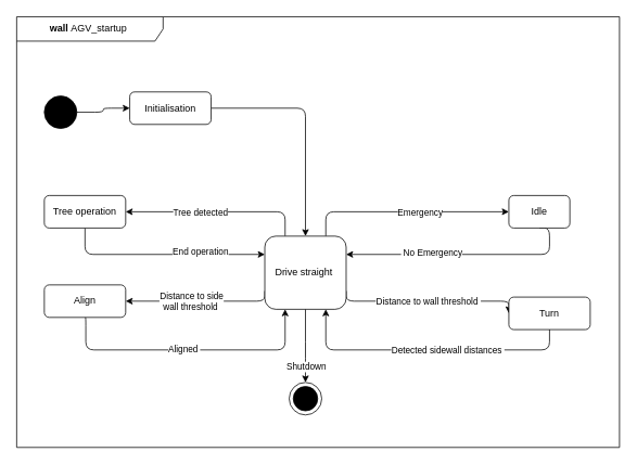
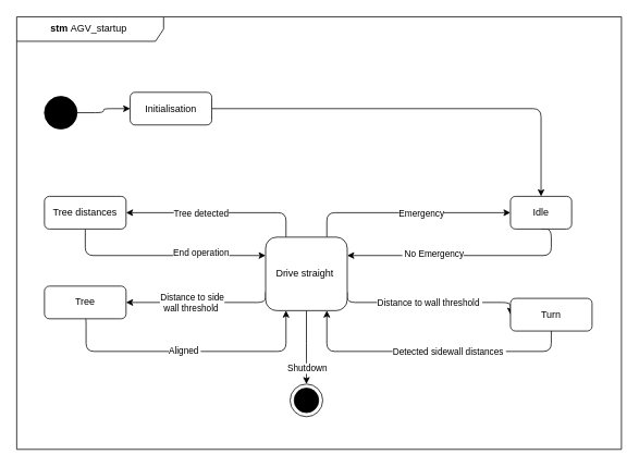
  <mxCell id="0" />
  <mxCell id="1" parent="0" />
- <mxCell id="2" value="&lt;div style=&quot;text-align: left&quot;&gt;&lt;b&gt;wall&lt;/b&gt;&lt;span&gt;&amp;nbsp;AGV_startup&amp;nbsp;&lt;/span&gt;&lt;/div&gt;" style="shape=umlFrame;whiteSpace=wrap;html=1;rounded=1;fontColor=#000000;fillColor=#FFFFFF;width=180;height=30;" parent="1" vertex="1"><mxGeometry x="20" y="20" width="741" height="530" as="geometry" /></mxCell>
- <mxCell id="3" style="edgeStyle=orthogonalEdgeStyle;rounded=1;orthogonalLoop=1;jettySize=auto;html=1;exitX=1;exitY=0.5;exitDx=0;exitDy=0;entryX=0.5;entryY=0;entryDx=0;entryDy=0;" parent="1" source="4" target="21" edge="1"><mxGeometry relative="1" as="geometry"><mxPoint x="281" y="137.5" as="targetPoint" /></mxGeometry></mxCell>
+ <mxCell id="2" value="&lt;div style=&quot;text-align: left&quot;&gt;&lt;b&gt;stm&lt;/b&gt;&lt;span&gt;&amp;nbsp;AGV_startup&amp;nbsp;&lt;/span&gt;&lt;/div&gt;" style="shape=umlFrame;whiteSpace=wrap;html=1;rounded=1;fontColor=#000000;fillColor=#FFFFFF;width=180;height=30;" parent="1" vertex="1"><mxGeometry x="20" y="20" width="741" height="530" as="geometry" /></mxCell>
+ <mxCell id="3" style="edgeStyle=orthogonalEdgeStyle;rounded=1;orthogonalLoop=1;jettySize=auto;html=1;exitX=1;exitY=0.5;exitDx=0;exitDy=0;" parent="1" source="4" target="14" edge="1"><mxGeometry relative="1" as="geometry"><mxPoint x="281" y="137.5" as="targetPoint" /></mxGeometry></mxCell>
  <mxCell id="4" value="Initialisation" style="shape=rect;rounded=1;html=1;whiteSpace=wrap;align=center;fontColor=#000000;fillColor=#FFFFFF;" parent="1" vertex="1"><mxGeometry x="159" y="112.5" width="100" height="40" as="geometry" /></mxCell>
  <mxCell id="5" value="" style="edgeStyle=orthogonalEdgeStyle;rounded=1;orthogonalLoop=1;jettySize=auto;html=1;fontColor=#000000;startArrow=none;exitX=0.75;exitY=0;exitDx=0;exitDy=0;entryX=0;entryY=0.5;entryDx=0;entryDy=0;" parent="1" source="21" target="14" edge="1"><mxGeometry relative="1" as="geometry"><Array as="points"><mxPoint x="400" y="260" /></Array><mxPoint x="515" y="280" as="targetPoint" /></mxGeometry></mxCell>
  <mxCell id="6" value="Emergency" style="edgeLabel;html=1;align=center;verticalAlign=middle;resizable=0;points=[];" parent="5" vertex="1" connectable="0"><mxGeometry x="0.441" relative="1" as="geometry"><mxPoint x="-39" as="offset" /></mxGeometry></mxCell>
  <mxCell id="7" style="edgeStyle=orthogonalEdgeStyle;rounded=1;orthogonalLoop=1;jettySize=auto;html=1;exitX=0.5;exitY=1;exitDx=0;exitDy=0;fontColor=#000000;entryX=0.5;entryY=0;entryDx=0;entryDy=0;entryPerimeter=0;" parent="1" source="21" target="9" edge="1"><mxGeometry relative="1" as="geometry"><mxPoint x="465" y="470" as="targetPoint" /><Array as="points"><mxPoint x="375" y="430" /><mxPoint x="375" y="430" /></Array></mxGeometry></mxCell>
  <mxCell id="8" value="Shutdown" style="edgeLabel;html=1;align=center;verticalAlign=middle;resizable=0;points=[];" parent="7" vertex="1" connectable="0"><mxGeometry x="0.028" y="2" relative="1" as="geometry"><mxPoint x="-2" y="24" as="offset" /></mxGeometry></mxCell>
  <mxCell id="9" value="" style="shape=mxgraph.sysml.actFinal;html=1;verticalLabelPosition=bottom;labelBackgroundColor=#ffffff;verticalAlign=top;rounded=1;fontColor=#000000;fillColor=#FFFFFF;" parent="1" vertex="1"><mxGeometry x="355" y="470" width="40" height="40" as="geometry" /></mxCell>
  <mxCell id="10" value="" style="edgeStyle=orthogonalEdgeStyle;rounded=1;orthogonalLoop=1;jettySize=auto;html=1;fontColor=#000000;" parent="1" source="11" target="4" edge="1"><mxGeometry relative="1" as="geometry" /></mxCell>
  <mxCell id="11" value="" style="shape=ellipse;html=1;fillColor=#000000;fontSize=18;fontColor=#ffffff;rounded=1;" parent="1" vertex="1"><mxGeometry x="54" y="117.5" width="40" height="40" as="geometry" /></mxCell>
  <mxCell id="12" style="rounded=1;orthogonalLoop=1;jettySize=auto;html=1;exitX=0.5;exitY=1;exitDx=0;exitDy=0;edgeStyle=orthogonalEdgeStyle;entryX=1;entryY=0.25;entryDx=0;entryDy=0;" parent="1" source="14" target="21" edge="1"><mxGeometry relative="1" as="geometry"><mxPoint x="465" y="330" as="targetPoint" /><Array as="points"><mxPoint x="675" y="313" /></Array></mxGeometry></mxCell>
  <mxCell id="13" value="&amp;nbsp;No Emergency" style="edgeLabel;html=1;align=center;verticalAlign=middle;resizable=0;points=[];" parent="12" vertex="1" connectable="0"><mxGeometry x="0.391" relative="1" as="geometry"><mxPoint x="14" y="-2" as="offset" /></mxGeometry></mxCell>
  <mxCell id="14" value="Idle" style="shape=rect;rounded=1;html=1;whiteSpace=wrap;align=center;fontColor=#000000;fillColor=#FFFFFF;" parent="1" vertex="1"><mxGeometry x="625" y="240" width="75" height="40" as="geometry" /></mxCell>
  <mxCell id="15" style="edgeStyle=orthogonalEdgeStyle;rounded=1;orthogonalLoop=1;jettySize=auto;html=1;exitX=0;exitY=0.75;exitDx=0;exitDy=0;entryX=1;entryY=0.5;entryDx=0;entryDy=0;" edge="1" parent="1" source="21" target="24"><mxGeometry relative="1" as="geometry"><mxPoint x="265" y="380" as="targetPoint" /><Array as="points"><mxPoint x="325" y="370" /></Array></mxGeometry></mxCell>
  <mxCell id="16" value="Distance to side&lt;br&gt;wall threshold&amp;nbsp;" style="edgeLabel;html=1;align=center;verticalAlign=middle;resizable=0;points=[];" vertex="1" connectable="0" parent="15"><mxGeometry x="0.46" relative="1" as="geometry"><mxPoint x="31" as="offset" /></mxGeometry></mxCell>
  <mxCell id="17" style="edgeStyle=orthogonalEdgeStyle;rounded=1;orthogonalLoop=1;jettySize=auto;html=1;exitX=0.25;exitY=0;exitDx=0;exitDy=0;entryX=1;entryY=0.5;entryDx=0;entryDy=0;" edge="1" parent="1" source="21" target="30"><mxGeometry relative="1" as="geometry" /></mxCell>
  <mxCell id="18" value="Tree detected" style="edgeLabel;html=1;align=center;verticalAlign=middle;resizable=0;points=[];" vertex="1" connectable="0" parent="17"><mxGeometry x="0.429" y="-1" relative="1" as="geometry"><mxPoint x="26" y="1" as="offset" /></mxGeometry></mxCell>
  <mxCell id="19" style="edgeStyle=orthogonalEdgeStyle;rounded=1;orthogonalLoop=1;jettySize=auto;html=1;exitX=1;exitY=0.75;exitDx=0;exitDy=0;entryX=0;entryY=0.5;entryDx=0;entryDy=0;" edge="1" parent="1" source="21" target="27"><mxGeometry relative="1" as="geometry"><Array as="points"><mxPoint x="425" y="370" /></Array></mxGeometry></mxCell>
  <mxCell id="20" value="Distance to wall threshold&amp;nbsp;" style="edgeLabel;html=1;align=center;verticalAlign=middle;resizable=0;points=[];" vertex="1" connectable="0" parent="19"><mxGeometry x="-0.158" y="1" relative="1" as="geometry"><mxPoint x="17" y="1" as="offset" /></mxGeometry></mxCell>
  <mxCell id="21" value="Drive straight&amp;nbsp;" style="shape=rect;rounded=1;html=1;whiteSpace=wrap;align=center;fontColor=#000000;fillColor=#FFFFFF;" vertex="1" parent="1"><mxGeometry x="325" y="290" width="100" height="90" as="geometry" /></mxCell>
  <mxCell id="22" style="edgeStyle=orthogonalEdgeStyle;rounded=1;orthogonalLoop=1;jettySize=auto;html=1;exitX=0.5;exitY=1;exitDx=0;exitDy=0;entryX=0.25;entryY=1;entryDx=0;entryDy=0;" edge="1" parent="1" source="24" target="21"><mxGeometry relative="1" as="geometry"><Array as="points"><mxPoint x="105" y="390" /><mxPoint x="105" y="430" /><mxPoint x="350" y="430" /></Array></mxGeometry></mxCell>
  <mxCell id="23" value="Aligned&amp;nbsp;" style="edgeLabel;html=1;align=center;verticalAlign=middle;resizable=0;points=[];" vertex="1" connectable="0" parent="22"><mxGeometry x="-0.165" y="2" relative="1" as="geometry"><mxPoint x="21" as="offset" /></mxGeometry></mxCell>
- <mxCell id="24" value="Align" style="shape=rect;rounded=1;html=1;whiteSpace=wrap;align=center;fontColor=#000000;fillColor=#FFFFFF;" vertex="1" parent="1"><mxGeometry x="54" y="350" width="100" height="40" as="geometry" /></mxCell>
+ <mxCell id="24" value="Tree" style="shape=rect;rounded=1;html=1;whiteSpace=wrap;align=center;fontColor=#000000;fillColor=#FFFFFF;" vertex="1" parent="1"><mxGeometry x="54" y="350" width="100" height="40" as="geometry" /></mxCell>
  <mxCell id="25" style="edgeStyle=orthogonalEdgeStyle;rounded=1;orthogonalLoop=1;jettySize=auto;html=1;exitX=0.5;exitY=1;exitDx=0;exitDy=0;entryX=0.75;entryY=1;entryDx=0;entryDy=0;" edge="1" parent="1" source="27" target="21"><mxGeometry relative="1" as="geometry"><Array as="points"><mxPoint x="675" y="430" /><mxPoint x="400" y="430" /></Array><mxPoint x="395" y="410" as="targetPoint" /></mxGeometry></mxCell>
  <mxCell id="26" value="Detected sidewall distances&amp;nbsp;" style="edgeLabel;html=1;align=center;verticalAlign=middle;resizable=0;points=[];" vertex="1" connectable="0" parent="25"><mxGeometry x="0.127" relative="1" as="geometry"><mxPoint x="46" as="offset" /></mxGeometry></mxCell>
  <mxCell id="27" value="Turn" style="shape=rect;rounded=1;html=1;whiteSpace=wrap;align=center;fontColor=#000000;fillColor=#FFFFFF;" vertex="1" parent="1"><mxGeometry x="625" y="365" width="100" height="40" as="geometry" /></mxCell>
  <mxCell id="28" style="edgeStyle=orthogonalEdgeStyle;rounded=1;orthogonalLoop=1;jettySize=auto;html=1;exitX=0.5;exitY=1;exitDx=0;exitDy=0;entryX=0;entryY=0.25;entryDx=0;entryDy=0;" edge="1" parent="1" source="30" target="21"><mxGeometry relative="1" as="geometry" /></mxCell>
  <mxCell id="29" value="End operation" style="edgeLabel;html=1;align=center;verticalAlign=middle;resizable=0;points=[];" vertex="1" connectable="0" parent="28"><mxGeometry x="-0.18" y="3" relative="1" as="geometry"><mxPoint x="70" as="offset" /></mxGeometry></mxCell>
- <mxCell id="30" value="Tree operation" style="shape=rect;rounded=1;html=1;whiteSpace=wrap;align=center;fontColor=#000000;fillColor=#FFFFFF;" vertex="1" parent="1"><mxGeometry x="54" y="240" width="100" height="40" as="geometry" /></mxCell>
+ <mxCell id="30" value="Tree distances" style="shape=rect;rounded=1;html=1;whiteSpace=wrap;align=center;fontColor=#000000;fillColor=#FFFFFF;" vertex="1" parent="1"><mxGeometry x="54" y="240" width="100" height="40" as="geometry" /></mxCell>
